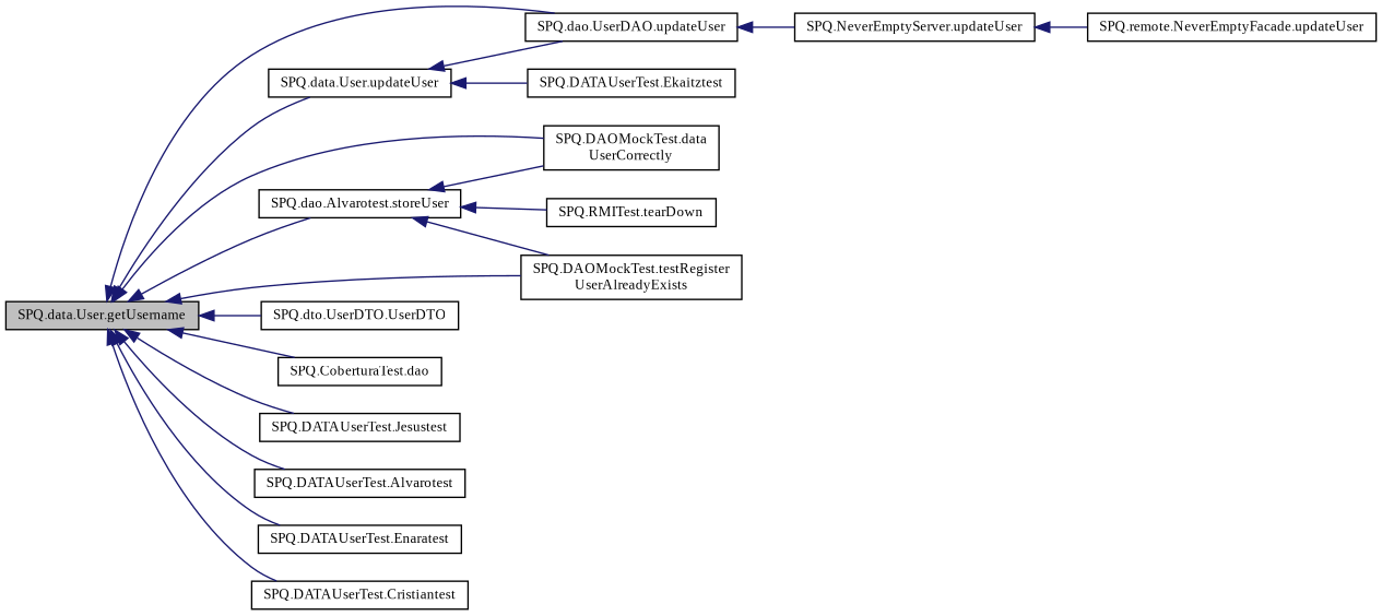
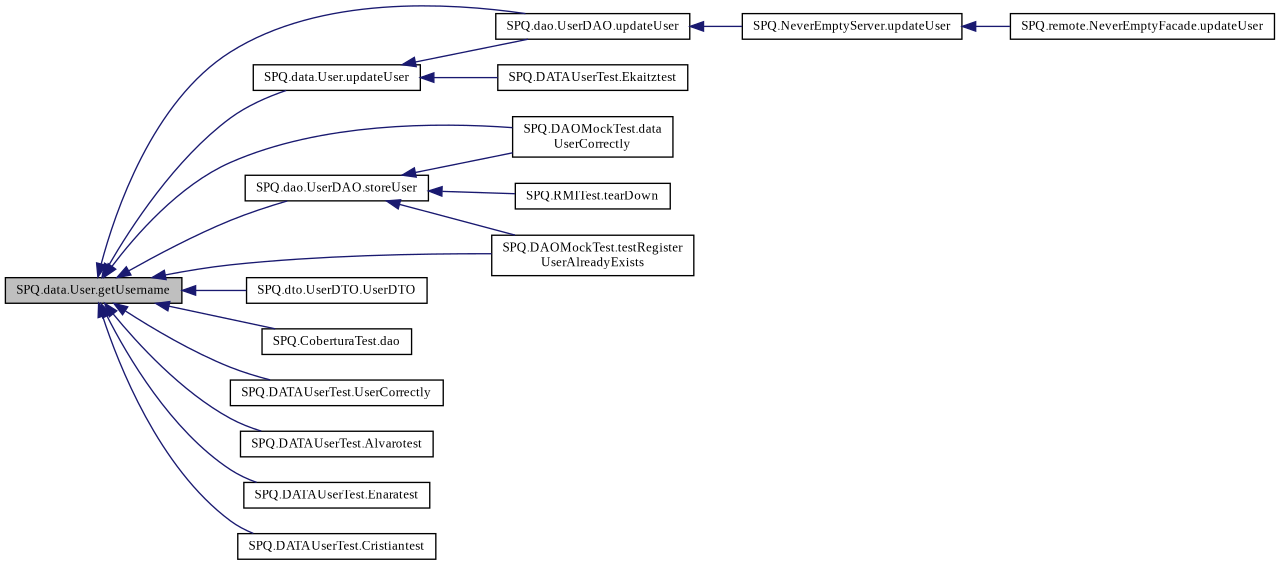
  digraph {
    fontname="Liberation Serif"
    rankdir=LR
    node [color=black fillcolor=white fontname="Liberation Serif" fontsize=10 shape=record style=filled]
    edge [color=midnightblue dir=back fontname="Liberation Serif" fontsize=10 labelfontname=Helvetica labelfontsize=10 style=solid]
    n1 [fillcolor=grey75 fontcolor=black height=0.2 label="SPQ.data.User.getUsername" width=0.4]
    n2 [height=0.2 label="SPQ.dao.UserDAO.updateUser" width=0.4]
-   n3 [height=0.2 label="SPQ.dao.Alvarotest.storeUser" width=0.4]
+   n3 [height=0.2 label="SPQ.dao.UserDAO.storeUser" width=0.4]
    n4 [height=0.2 label="SPQ.DAOMockTest.data\lUserCorrectly" width=0.4]
    n5 [height=0.2 label="SPQ.DAOMockTest.testRegister\lUserAlreadyExists" width=0.4]
    n6 [height=0.2 label="SPQ.data.User.updateUser" width=0.4]
    n7 [height=0.2 label="SPQ.dto.UserDTO.UserDTO" width=0.4]
    n8 [height=0.2 label="SPQ.CoberturaTest.dao" width=0.4]
-   n9 [height=0.2 label="SPQ.DATAUserTest.Jesustest" width=0.4]
+   n9 [height=0.2 label="SPQ.DATAUserTest.UserCorrectly" width=0.4]
    n10 [height=0.2 label="SPQ.DATAUserTest.Alvarotest" width=0.4]
    n11 [height=0.2 label="SPQ.DATAUserTest.Enaratest" width=0.4]
    n12 [height=0.2 label="SPQ.DATAUserTest.Cristiantest" width=0.4]
    n13 [height=0.2 label="SPQ.NeverEmptyServer.updateUser" width=0.4]
    n14 [height=0.2 label="SPQ.RMITest.tearDown" width=0.4]
    n15 [height=0.2 label="SPQ.DATAUserTest.Ekaitztest" width=0.4]
    n16 [height=0.2 label="SPQ.remote.NeverEmptyFacade.updateUser" width=0.4]
    n1 -> n2
    n1 -> n3
    n1 -> n4
    n1 -> n5
    n1 -> n6
    n1 -> n7
    n1 -> n8
    n1 -> n9
    n1 -> n10
    n1 -> n11
    n1 -> n12
    n2 -> n13
    n3 -> n4
    n3 -> n5
    n3 -> n14
    n6 -> n2
    n6 -> n15
    n13 -> n16
  }
